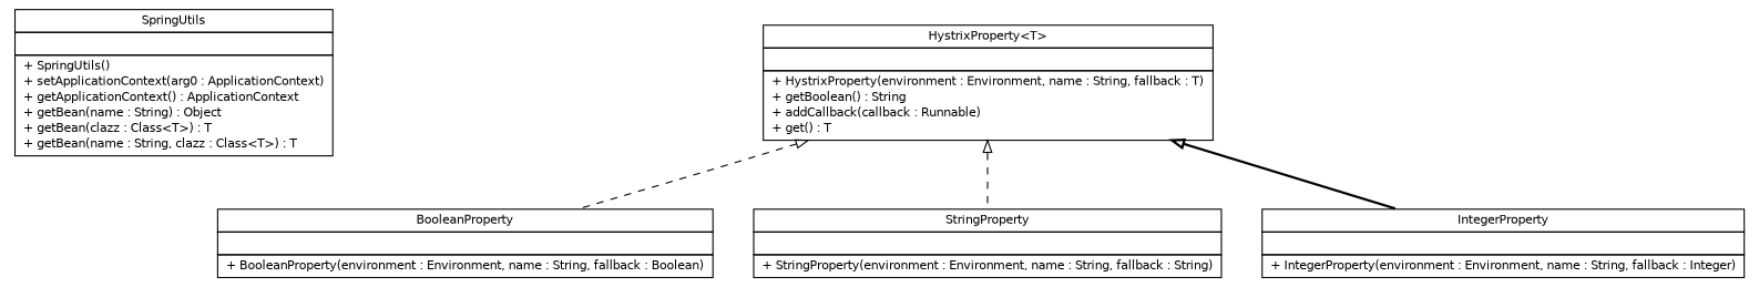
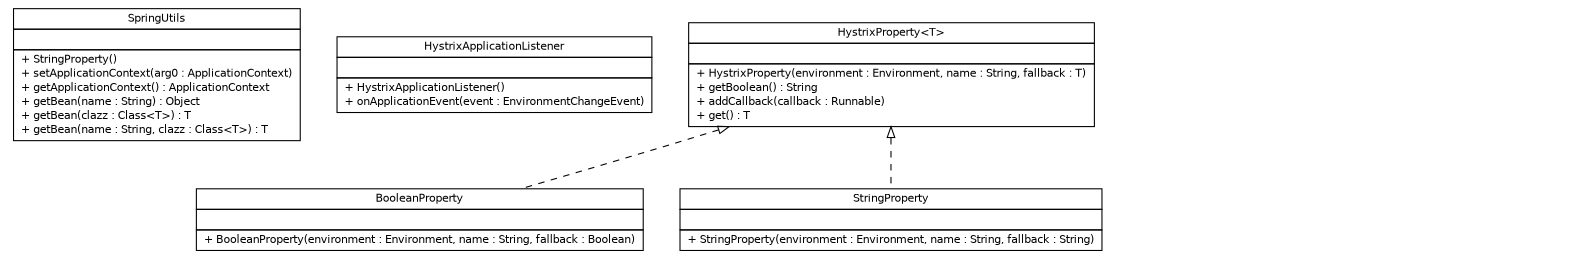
  digraph {
    nodesep=0.25
    ranksep=0.5
    node [fontcolor=black fontname=Helvetica fontsize=10.0 shape=plaintext]
    edge [arrowtail=empty dir=back fontname=Helvetica fontsize=10 headport=p labelfontname=Helvetica labelfontsize=10 style=dashed tailport=p]
-   n1 [label=<<table title="com.yirendai.oss.lib.histrix.config.SpringUtils" border="0" cellborder="1" cellspacing="0" cellpadding="2" port="p" href="./SpringUtils.html"> 		<tr><td><table border="0" cellspacing="0" cellpadding="1"> <tr><td align="center" balign="center"> SpringUtils </td></tr> 		</table></td></tr> 		<tr><td><table border="0" cellspacing="0" cellpadding="1"> <tr><td align="left" balign="left">  </td></tr> 		</table></td></tr> 		<tr><td><table border="0" cellspacing="0" cellpadding="1"> <tr><td align="left" balign="left"> + SpringUtils() </td></tr> <tr><td align="left" balign="left"> + setApplicationContext(arg0 : ApplicationContext) </td></tr> <tr><td align="left" balign="left"> + getApplicationContext() : ApplicationContext </td></tr> <tr><td align="left" balign="left"> + getBean(name : String) : Object </td></tr> <tr><td align="left" balign="left"> + getBean(clazz : Class&lt;T&gt;) : T </td></tr> <tr><td align="left" balign="left"> + getBean(name : String, clazz : Class&lt;T&gt;) : T </td></tr> 		</table></td></tr> 		</table>>]
+   n1 [label=<<table title="com.yirendai.oss.lib.histrix.config.SpringUtils" border="0" cellborder="1" cellspacing="0" cellpadding="2" port="p" href="./SpringUtils.html"> 		<tr><td><table border="0" cellspacing="0" cellpadding="1"> <tr><td align="center" balign="center"> SpringUtils </td></tr> 		</table></td></tr> 		<tr><td><table border="0" cellspacing="0" cellpadding="1"> <tr><td align="left" balign="left">  </td></tr> 		</table></td></tr> 		<tr><td><table border="0" cellspacing="0" cellpadding="1"> <tr><td align="left" balign="left"> + StringProperty() </td></tr> <tr><td align="left" balign="left"> + setApplicationContext(arg0 : ApplicationContext) </td></tr> <tr><td align="left" balign="left"> + getApplicationContext() : ApplicationContext </td></tr> <tr><td align="left" balign="left"> + getBean(name : String) : Object </td></tr> <tr><td align="left" balign="left"> + getBean(clazz : Class&lt;T&gt;) : T </td></tr> <tr><td align="left" balign="left"> + getBean(name : String, clazz : Class&lt;T&gt;) : T </td></tr> 		</table></td></tr> 		</table>>]
+   n2 [label=<<table title="com.yirendai.oss.lib.histrix.config.HystrixApplicationListener" border="0" cellborder="1" cellspacing="0" cellpadding="2" port="p" href="./HystrixApplicationListener.html"> 		<tr><td><table border="0" cellspacing="0" cellpadding="1"> <tr><td align="center" balign="center"> HystrixApplicationListener </td></tr> 		</table></td></tr> 		<tr><td><table border="0" cellspacing="0" cellpadding="1"> <tr><td align="left" balign="left">  </td></tr> 		</table></td></tr> 		<tr><td><table border="0" cellspacing="0" cellpadding="1"> <tr><td align="left" balign="left"> + HystrixApplicationListener() </td></tr> <tr><td align="left" balign="left"> + onApplicationEvent(event : EnvironmentChangeEvent) </td></tr> 		</table></td></tr> 		</table>>]
    n3 [label=<<table title="com.yirendai.oss.lib.histrix.config.HystrixProperty" border="0" cellborder="1" cellspacing="0" cellpadding="2" port="p" href="./HystrixProperty.html"> 		<tr><td><table border="0" cellspacing="0" cellpadding="1"> <tr><td align="center" balign="center"> HystrixProperty&lt;T&gt; </td></tr> 		</table></td></tr> 		<tr><td><table border="0" cellspacing="0" cellpadding="1"> <tr><td align="left" balign="left">  </td></tr> 		</table></td></tr> 		<tr><td><table border="0" cellspacing="0" cellpadding="1"> <tr><td align="left" balign="left"> + HystrixProperty(environment : Environment, name : String, fallback : T) </td></tr> <tr><td align="left" balign="left"> + getBoolean() : String </td></tr> <tr><td align="left" balign="left"> + addCallback(callback : Runnable) </td></tr> <tr><td align="left" balign="left"> + get() : T </td></tr> 		</table></td></tr> 		</table>>]
    n4 [label=<<table title="com.yirendai.oss.lib.histrix.config.HystrixProperty.BooleanProperty" border="0" cellborder="1" cellspacing="0" cellpadding="2" port="p" href="./HystrixProperty.BooleanProperty.html"> 		<tr><td><table border="0" cellspacing="0" cellpadding="1"> <tr><td align="center" balign="center"> BooleanProperty </td></tr> 		</table></td></tr> 		<tr><td><table border="0" cellspacing="0" cellpadding="1"> <tr><td align="left" balign="left">  </td></tr> 		</table></td></tr> 		<tr><td><table border="0" cellspacing="0" cellpadding="1"> <tr><td align="left" balign="left"> + BooleanProperty(environment : Environment, name : String, fallback : Boolean) </td></tr> 		</table></td></tr> 		</table>>]
    n5 [label=<<table title="com.yirendai.oss.lib.histrix.config.HystrixProperty.StringProperty" border="0" cellborder="1" cellspacing="0" cellpadding="2" port="p" href="./HystrixProperty.StringProperty.html"> 		<tr><td><table border="0" cellspacing="0" cellpadding="1"> <tr><td align="center" balign="center"> StringProperty </td></tr> 		</table></td></tr> 		<tr><td><table border="0" cellspacing="0" cellpadding="1"> <tr><td align="left" balign="left">  </td></tr> 		</table></td></tr> 		<tr><td><table border="0" cellspacing="0" cellpadding="1"> <tr><td align="left" balign="left"> + StringProperty(environment : Environment, name : String, fallback : String) </td></tr> 		</table></td></tr> 		</table>>]
-   n6 [label=<<table title="com.yirendai.oss.lib.histrix.config.HystrixProperty.IntegerProperty" border="0" cellborder="1" cellspacing="0" cellpadding="2" port="p" href="./HystrixProperty.IntegerProperty.html"> 		<tr><td><table border="0" cellspacing="0" cellpadding="1"> <tr><td align="center" balign="center"> IntegerProperty </td></tr> 		</table></td></tr> 		<tr><td><table border="0" cellspacing="0" cellpadding="1"> <tr><td align="left" balign="left">  </td></tr> 		</table></td></tr> 		<tr><td><table border="0" cellspacing="0" cellpadding="1"> <tr><td align="left" balign="left"> + IntegerProperty(environment : Environment, name : String, fallback : Integer) </td></tr> 		</table></td></tr> 		</table>>]
    n3 -> n4
    n3 -> n5
-   n3 -> n6 [style=bold]
  }
